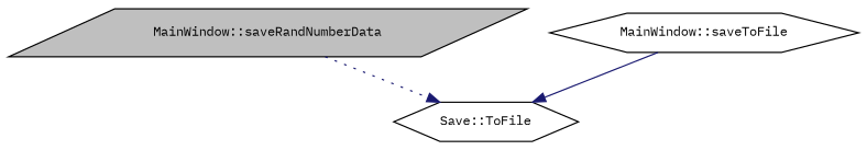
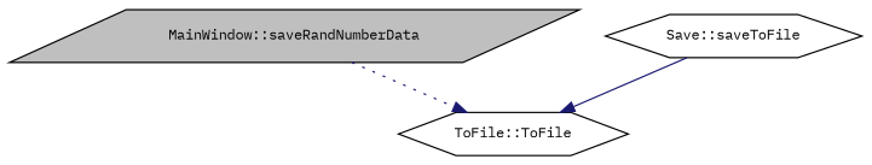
  digraph {
    fontname="IBM Plex Mono"
    rankdir=TB
    node [color=black fontname="IBM Plex Mono" fontsize=10 shape=hexagon]
    edge [color=midnightblue fontname="IBM Plex Mono" fontsize=10 labelfontname=Helvetica labelfontsize=10]
    n1 [fillcolor=grey75 fontcolor=black height=0.2 label="MainWindow::saveRandNumberData" shape=parallelogram style=filled width=0.4]
-   n2 [height=0.2 label="Save::ToFile" width=0.4]
-   n3 [height=0.2 label="MainWindow::saveToFile" width=0.4]
+   n2 [height=0.2 label="ToFile::ToFile" width=0.4]
+   n3 [height=0.2 label="Save::saveToFile" width=0.4]
    n1 -> n2 [style=dotted]
    n3 -> n2 [style=solid]
  }
